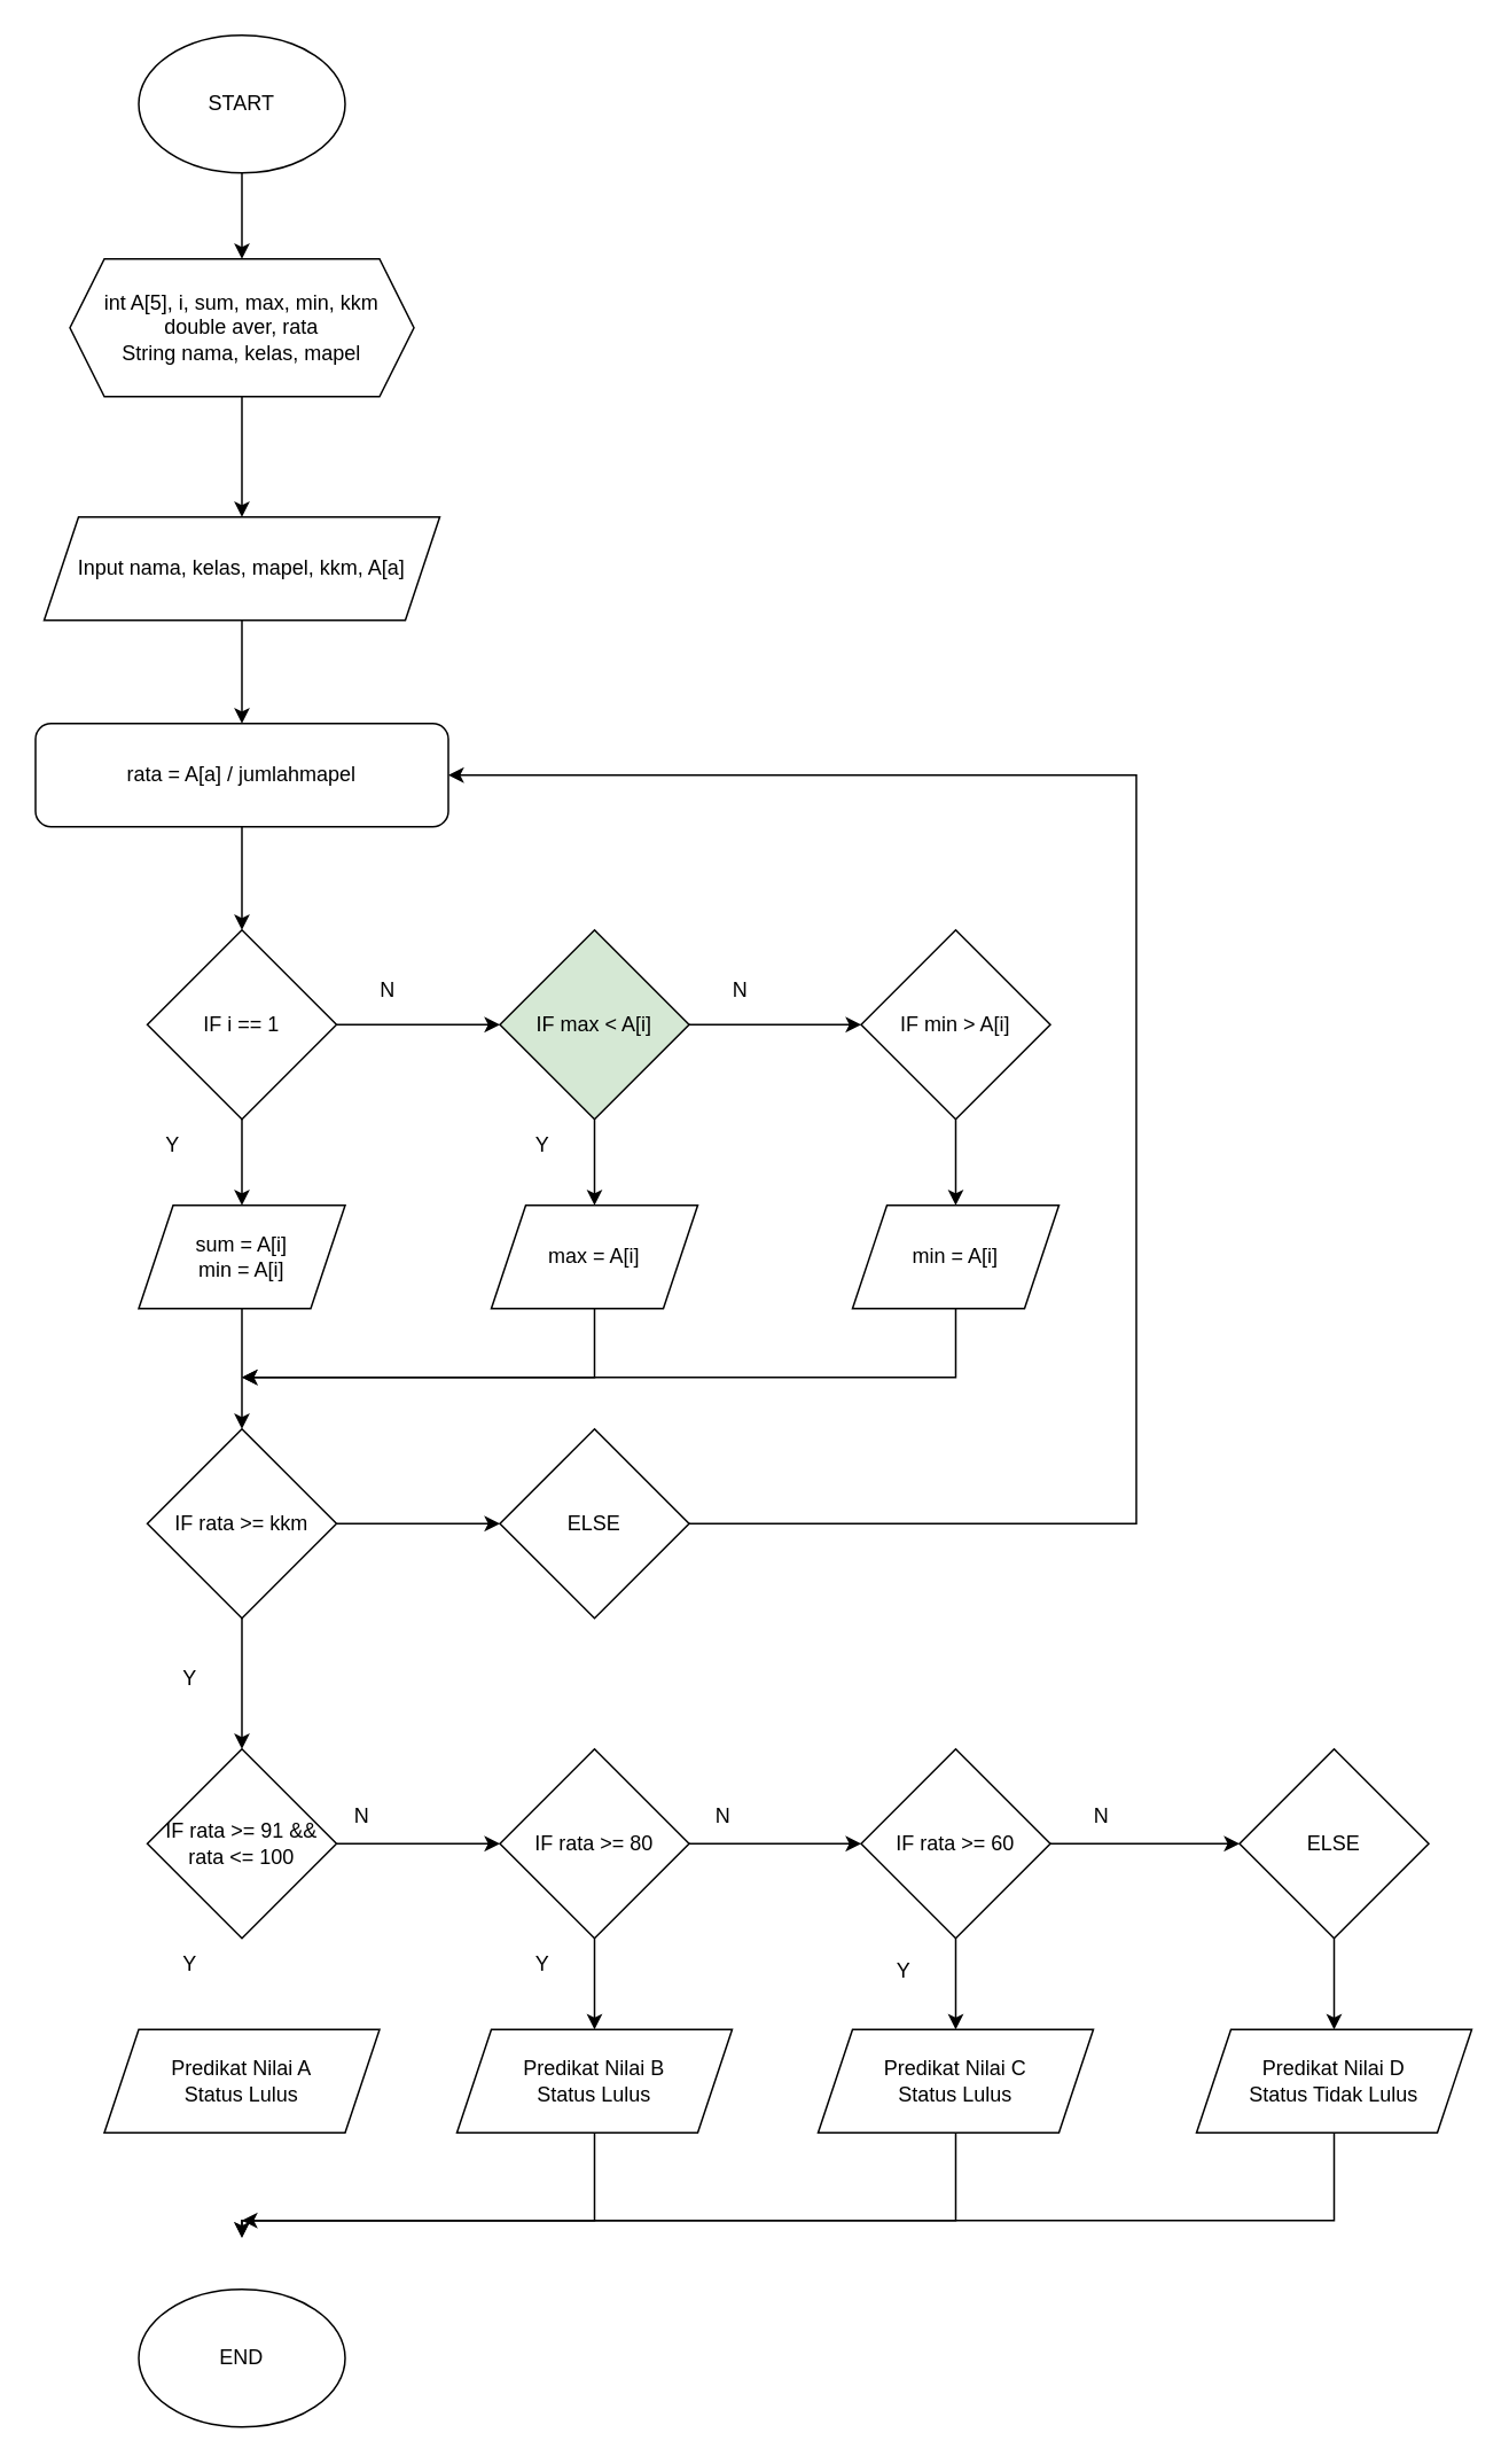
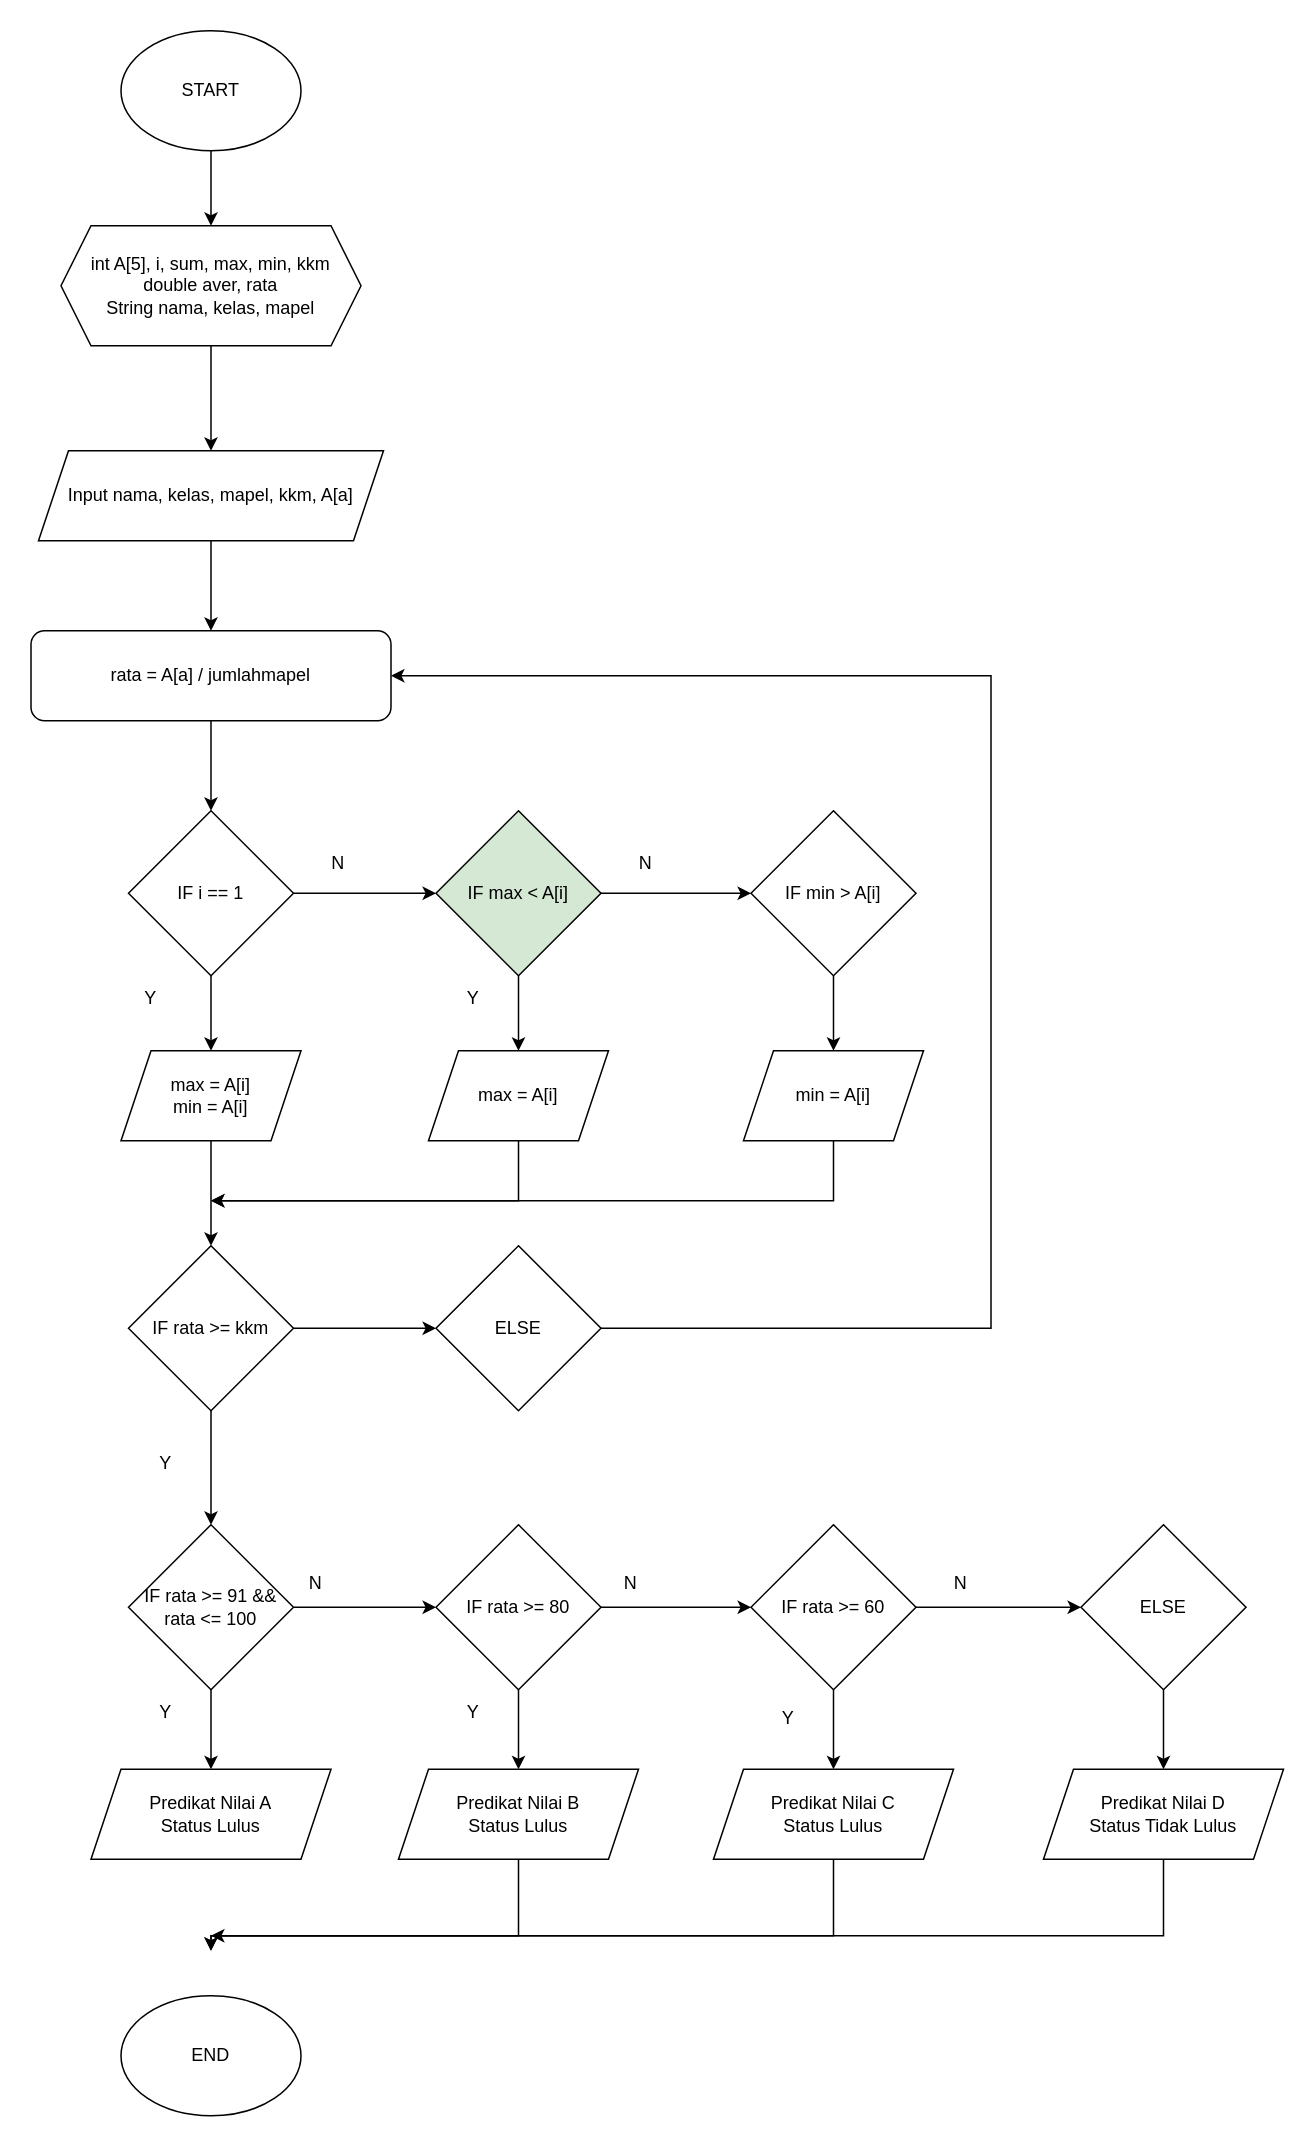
  <mxCell id="0" />
  <mxCell id="1" parent="0" />
  <mxCell id="2" style="edgeStyle=orthogonalEdgeStyle;rounded=0;orthogonalLoop=1;jettySize=auto;html=1;entryX=0.5;entryY=0;entryDx=0;entryDy=0;" edge="1" parent="1" source="3" target="5"><mxGeometry relative="1" as="geometry" /></mxCell>
  <mxCell id="3" value="START" style="ellipse;whiteSpace=wrap;html=1;" vertex="1" parent="1"><mxGeometry x="80" y="20" width="120" height="80" as="geometry" /></mxCell>
  <mxCell id="4" style="edgeStyle=orthogonalEdgeStyle;rounded=0;orthogonalLoop=1;jettySize=auto;html=1;entryX=0.5;entryY=0;entryDx=0;entryDy=0;" edge="1" parent="1" source="5" target="7"><mxGeometry relative="1" as="geometry" /></mxCell>
  <mxCell id="5" value="int A[5], i, sum, max, min, kkm&lt;br&gt;double aver, rata&lt;br&gt;String nama, kelas, mapel" style="shape=hexagon;perimeter=hexagonPerimeter2;whiteSpace=wrap;html=1;fixedSize=1;" vertex="1" parent="1"><mxGeometry x="40" y="150" width="200" height="80" as="geometry" /></mxCell>
  <mxCell id="6" style="edgeStyle=orthogonalEdgeStyle;rounded=0;orthogonalLoop=1;jettySize=auto;html=1;entryX=0.5;entryY=0;entryDx=0;entryDy=0;" edge="1" parent="1" source="7" target="9"><mxGeometry relative="1" as="geometry" /></mxCell>
  <mxCell id="7" value="Input nama, kelas, mapel, kkm, A[a]" style="shape=parallelogram;perimeter=parallelogramPerimeter;whiteSpace=wrap;html=1;fixedSize=1;" vertex="1" parent="1"><mxGeometry x="25" y="300" width="230" height="60" as="geometry" /></mxCell>
  <mxCell id="8" style="edgeStyle=orthogonalEdgeStyle;rounded=0;orthogonalLoop=1;jettySize=auto;html=1;entryX=0.5;entryY=0;entryDx=0;entryDy=0;" edge="1" parent="1" source="9" target="12"><mxGeometry relative="1" as="geometry" /></mxCell>
  <mxCell id="9" value="rata = A[a] / jumlahmapel" style="whiteSpace=wrap;html=1;rounded=1;" vertex="1" parent="1"><mxGeometry x="20" y="420" width="240" height="60" as="geometry" /></mxCell>
  <mxCell id="10" style="edgeStyle=orthogonalEdgeStyle;rounded=0;orthogonalLoop=1;jettySize=auto;html=1;entryX=0.5;entryY=0;entryDx=0;entryDy=0;" edge="1" parent="1" source="12" target="39"><mxGeometry relative="1" as="geometry" /></mxCell>
  <mxCell id="11" style="edgeStyle=orthogonalEdgeStyle;rounded=0;orthogonalLoop=1;jettySize=auto;html=1;" edge="1" parent="1" source="12" target="15"><mxGeometry relative="1" as="geometry" /></mxCell>
  <mxCell id="12" value="IF i == 1" style="rhombus;whiteSpace=wrap;html=1;" vertex="1" parent="1"><mxGeometry x="85" y="540" width="110" height="110" as="geometry" /></mxCell>
  <mxCell id="13" style="edgeStyle=orthogonalEdgeStyle;rounded=0;orthogonalLoop=1;jettySize=auto;html=1;" edge="1" parent="1" source="15" target="17"><mxGeometry relative="1" as="geometry" /></mxCell>
  <mxCell id="14" style="edgeStyle=orthogonalEdgeStyle;rounded=0;orthogonalLoop=1;jettySize=auto;html=1;entryX=0.5;entryY=0;entryDx=0;entryDy=0;" edge="1" parent="1" source="15" target="35"><mxGeometry relative="1" as="geometry" /></mxCell>
  <mxCell id="15" value="IF max &amp;lt; A[i]" style="rhombus;whiteSpace=wrap;html=1;fillColor=#d5e8d4;" vertex="1" parent="1"><mxGeometry x="290" y="540" width="110" height="110" as="geometry" /></mxCell>
  <mxCell id="16" style="edgeStyle=orthogonalEdgeStyle;rounded=0;orthogonalLoop=1;jettySize=auto;html=1;entryX=0.5;entryY=0;entryDx=0;entryDy=0;" edge="1" parent="1" source="17" target="37"><mxGeometry relative="1" as="geometry" /></mxCell>
  <mxCell id="17" value="IF min &amp;gt; A[i]" style="rhombus;whiteSpace=wrap;html=1;" vertex="1" parent="1"><mxGeometry x="500" y="540" width="110" height="110" as="geometry" /></mxCell>
+ <mxCell id="18" style="edgeStyle=orthogonalEdgeStyle;rounded=0;orthogonalLoop=1;jettySize=auto;html=1;entryX=0.5;entryY=0;entryDx=0;entryDy=0;" edge="1" parent="1" source="20" target="40"><mxGeometry relative="1" as="geometry" /></mxCell>
  <mxCell id="19" style="edgeStyle=orthogonalEdgeStyle;rounded=0;orthogonalLoop=1;jettySize=auto;html=1;entryX=0;entryY=0.5;entryDx=0;entryDy=0;" edge="1" parent="1" source="20" target="23"><mxGeometry relative="1" as="geometry" /></mxCell>
  <mxCell id="20" value="IF&amp;nbsp;rata &amp;gt;= 91 &amp;amp;&amp;amp; rata &amp;lt;= 100" style="rhombus;whiteSpace=wrap;html=1;" vertex="1" parent="1"><mxGeometry x="85" y="1016" width="110" height="110" as="geometry" /></mxCell>
  <mxCell id="21" style="edgeStyle=orthogonalEdgeStyle;rounded=0;orthogonalLoop=1;jettySize=auto;html=1;entryX=0.5;entryY=0;entryDx=0;entryDy=0;" edge="1" parent="1" source="23" target="42"><mxGeometry relative="1" as="geometry" /></mxCell>
  <mxCell id="22" style="edgeStyle=orthogonalEdgeStyle;rounded=0;orthogonalLoop=1;jettySize=auto;html=1;entryX=0;entryY=0.5;entryDx=0;entryDy=0;" edge="1" parent="1" source="23" target="26"><mxGeometry relative="1" as="geometry" /></mxCell>
  <mxCell id="23" value="IF&amp;nbsp;rata &amp;gt;= 80" style="rhombus;whiteSpace=wrap;html=1;" vertex="1" parent="1"><mxGeometry x="290" y="1016" width="110" height="110" as="geometry" /></mxCell>
  <mxCell id="24" style="edgeStyle=orthogonalEdgeStyle;rounded=0;orthogonalLoop=1;jettySize=auto;html=1;entryX=0.5;entryY=0;entryDx=0;entryDy=0;" edge="1" parent="1" source="26" target="44"><mxGeometry relative="1" as="geometry" /></mxCell>
  <mxCell id="25" style="edgeStyle=orthogonalEdgeStyle;rounded=0;orthogonalLoop=1;jettySize=auto;html=1;entryX=0;entryY=0.5;entryDx=0;entryDy=0;" edge="1" parent="1" source="26" target="28"><mxGeometry relative="1" as="geometry" /></mxCell>
  <mxCell id="26" value="IF&amp;nbsp;rata &amp;gt;= 60" style="rhombus;whiteSpace=wrap;html=1;" vertex="1" parent="1"><mxGeometry x="500" y="1016" width="110" height="110" as="geometry" /></mxCell>
  <mxCell id="27" style="edgeStyle=orthogonalEdgeStyle;rounded=0;orthogonalLoop=1;jettySize=auto;html=1;entryX=0.5;entryY=0;entryDx=0;entryDy=0;" edge="1" parent="1" source="28" target="46"><mxGeometry relative="1" as="geometry" /></mxCell>
  <mxCell id="28" value="ELSE" style="rhombus;whiteSpace=wrap;html=1;" vertex="1" parent="1"><mxGeometry x="720" y="1016" width="110" height="110" as="geometry" /></mxCell>
  <mxCell id="29" style="edgeStyle=orthogonalEdgeStyle;rounded=0;orthogonalLoop=1;jettySize=auto;html=1;entryX=0.5;entryY=0;entryDx=0;entryDy=0;" edge="1" parent="1" source="31" target="20"><mxGeometry relative="1" as="geometry" /></mxCell>
  <mxCell id="30" style="edgeStyle=orthogonalEdgeStyle;rounded=0;orthogonalLoop=1;jettySize=auto;html=1;entryX=0;entryY=0.5;entryDx=0;entryDy=0;" edge="1" parent="1" source="31" target="33"><mxGeometry relative="1" as="geometry" /></mxCell>
  <mxCell id="31" value="IF rata &amp;gt;= kkm" style="rhombus;whiteSpace=wrap;html=1;" vertex="1" parent="1"><mxGeometry x="85" y="830" width="110" height="110" as="geometry" /></mxCell>
  <mxCell id="32" style="edgeStyle=orthogonalEdgeStyle;rounded=0;orthogonalLoop=1;jettySize=auto;html=1;entryX=1;entryY=0.5;entryDx=0;entryDy=0;" edge="1" parent="1" source="33" target="9"><mxGeometry relative="1" as="geometry"><Array as="points"><mxPoint x="660" y="885" /><mxPoint x="660" y="450" /></Array></mxGeometry></mxCell>
  <mxCell id="33" value="ELSE" style="rhombus;whiteSpace=wrap;html=1;" vertex="1" parent="1"><mxGeometry x="290" y="830" width="110" height="110" as="geometry" /></mxCell>
  <mxCell id="34" style="edgeStyle=orthogonalEdgeStyle;rounded=0;orthogonalLoop=1;jettySize=auto;html=1;" edge="1" parent="1" source="35"><mxGeometry relative="1" as="geometry"><mxPoint x="140" y="800" as="targetPoint" /><Array as="points"><mxPoint x="345" y="800" /></Array></mxGeometry></mxCell>
  <mxCell id="35" value="max = A[i]" style="shape=parallelogram;perimeter=parallelogramPerimeter;whiteSpace=wrap;html=1;fixedSize=1;" vertex="1" parent="1"><mxGeometry x="285" y="700" width="120" height="60" as="geometry" /></mxCell>
  <mxCell id="36" style="edgeStyle=orthogonalEdgeStyle;rounded=0;orthogonalLoop=1;jettySize=auto;html=1;" edge="1" parent="1" source="37"><mxGeometry relative="1" as="geometry"><mxPoint x="140" y="800" as="targetPoint" /><Array as="points"><mxPoint x="555" y="800" /></Array></mxGeometry></mxCell>
  <mxCell id="37" value="min = A[i]" style="shape=parallelogram;perimeter=parallelogramPerimeter;whiteSpace=wrap;html=1;fixedSize=1;" vertex="1" parent="1"><mxGeometry x="495" y="700" width="120" height="60" as="geometry" /></mxCell>
  <mxCell id="38" style="edgeStyle=orthogonalEdgeStyle;rounded=0;orthogonalLoop=1;jettySize=auto;html=1;entryX=0.5;entryY=0;entryDx=0;entryDy=0;" edge="1" parent="1" source="39" target="31"><mxGeometry relative="1" as="geometry" /></mxCell>
- <mxCell id="39" value="&lt;span&gt;sum = A[i]&lt;/span&gt;&lt;br&gt;&lt;span&gt;min = A[i]&lt;/span&gt;" style="shape=parallelogram;perimeter=parallelogramPerimeter;whiteSpace=wrap;html=1;fixedSize=1;" vertex="1" parent="1"><mxGeometry x="80" y="700" width="120" height="60" as="geometry" /></mxCell>
+ <mxCell id="39" value="&lt;span&gt;max = A[i]&lt;/span&gt;&lt;br&gt;&lt;span&gt;min = A[i]&lt;/span&gt;" style="shape=parallelogram;perimeter=parallelogramPerimeter;whiteSpace=wrap;html=1;fixedSize=1;" vertex="1" parent="1"><mxGeometry x="80" y="700" width="120" height="60" as="geometry" /></mxCell>
  <mxCell id="40" value="Predikat Nilai A&lt;br&gt;Status Lulus" style="shape=parallelogram;perimeter=parallelogramPerimeter;whiteSpace=wrap;html=1;fixedSize=1;" vertex="1" parent="1"><mxGeometry x="60" y="1179" width="160" height="60" as="geometry" /></mxCell>
  <mxCell id="41" style="edgeStyle=orthogonalEdgeStyle;rounded=0;orthogonalLoop=1;jettySize=auto;html=1;" edge="1" parent="1" source="42"><mxGeometry relative="1" as="geometry"><mxPoint x="140" y="1290" as="targetPoint" /><Array as="points"><mxPoint x="345" y="1290" /></Array></mxGeometry></mxCell>
  <mxCell id="42" value="Predikat Nilai B&lt;br&gt;Status Lulus" style="shape=parallelogram;perimeter=parallelogramPerimeter;whiteSpace=wrap;html=1;fixedSize=1;" vertex="1" parent="1"><mxGeometry x="265" y="1179" width="160" height="60" as="geometry" /></mxCell>
  <mxCell id="43" style="edgeStyle=orthogonalEdgeStyle;rounded=0;orthogonalLoop=1;jettySize=auto;html=1;" edge="1" parent="1" source="44"><mxGeometry relative="1" as="geometry"><mxPoint x="140" y="1300" as="targetPoint" /><Array as="points"><mxPoint x="555" y="1290" /><mxPoint x="140" y="1290" /></Array></mxGeometry></mxCell>
  <mxCell id="44" value="Predikat Nilai C&lt;br&gt;Status Lulus" style="shape=parallelogram;perimeter=parallelogramPerimeter;whiteSpace=wrap;html=1;fixedSize=1;" vertex="1" parent="1"><mxGeometry x="475" y="1179" width="160" height="60" as="geometry" /></mxCell>
  <mxCell id="45" style="edgeStyle=orthogonalEdgeStyle;rounded=0;orthogonalLoop=1;jettySize=auto;html=1;" edge="1" parent="1" source="46"><mxGeometry relative="1" as="geometry"><mxPoint x="140" y="1300" as="targetPoint" /><Array as="points"><mxPoint x="775" y="1290" /><mxPoint x="140" y="1290" /></Array></mxGeometry></mxCell>
  <mxCell id="46" value="Predikat Nilai D&lt;br&gt;Status Tidak Lulus" style="shape=parallelogram;perimeter=parallelogramPerimeter;whiteSpace=wrap;html=1;fixedSize=1;" vertex="1" parent="1"><mxGeometry x="695" y="1179" width="160" height="60" as="geometry" /></mxCell>
  <mxCell id="47" value="END" style="ellipse;whiteSpace=wrap;html=1;" vertex="1" parent="1"><mxGeometry x="80" y="1330" width="120" height="80" as="geometry" /></mxCell>
  <mxCell id="48" value="Y" style="text;html=1;strokeColor=none;fillColor=none;align=center;verticalAlign=middle;whiteSpace=wrap;rounded=0;" vertex="1" parent="1"><mxGeometry x="70" y="650" width="60" height="30" as="geometry" /></mxCell>
  <mxCell id="49" value="N" style="text;html=1;strokeColor=none;fillColor=none;align=center;verticalAlign=middle;whiteSpace=wrap;rounded=0;" vertex="1" parent="1"><mxGeometry x="195" y="560" width="60" height="30" as="geometry" /></mxCell>
  <mxCell id="50" value="N" style="text;html=1;strokeColor=none;fillColor=none;align=center;verticalAlign=middle;whiteSpace=wrap;rounded=0;" vertex="1" parent="1"><mxGeometry x="400" y="560" width="60" height="30" as="geometry" /></mxCell>
  <mxCell id="51" value="Y" style="text;html=1;strokeColor=none;fillColor=none;align=center;verticalAlign=middle;whiteSpace=wrap;rounded=0;" vertex="1" parent="1"><mxGeometry x="285" y="650" width="60" height="30" as="geometry" /></mxCell>
  <mxCell id="52" value="Y" style="text;html=1;strokeColor=none;fillColor=none;align=center;verticalAlign=middle;whiteSpace=wrap;rounded=0;" vertex="1" parent="1"><mxGeometry x="80" y="960" width="60" height="30" as="geometry" /></mxCell>
  <mxCell id="53" value="Y" style="text;html=1;strokeColor=none;fillColor=none;align=center;verticalAlign=middle;whiteSpace=wrap;rounded=0;" vertex="1" parent="1"><mxGeometry x="80" y="1126" width="60" height="30" as="geometry" /></mxCell>
  <mxCell id="54" value="Y" style="text;html=1;strokeColor=none;fillColor=none;align=center;verticalAlign=middle;whiteSpace=wrap;rounded=0;" vertex="1" parent="1"><mxGeometry x="285" y="1126" width="60" height="30" as="geometry" /></mxCell>
  <mxCell id="55" value="Y" style="text;html=1;strokeColor=none;fillColor=none;align=center;verticalAlign=middle;whiteSpace=wrap;rounded=0;" vertex="1" parent="1"><mxGeometry x="495" y="1130" width="60" height="30" as="geometry" /></mxCell>
  <mxCell id="56" value="N" style="text;html=1;strokeColor=none;fillColor=none;align=center;verticalAlign=middle;whiteSpace=wrap;rounded=0;" vertex="1" parent="1"><mxGeometry x="180" y="1040" width="60" height="30" as="geometry" /></mxCell>
  <mxCell id="57" value="N" style="text;html=1;strokeColor=none;fillColor=none;align=center;verticalAlign=middle;whiteSpace=wrap;rounded=0;" vertex="1" parent="1"><mxGeometry x="390" y="1040" width="60" height="30" as="geometry" /></mxCell>
  <mxCell id="58" value="N" style="text;html=1;strokeColor=none;fillColor=none;align=center;verticalAlign=middle;whiteSpace=wrap;rounded=0;" vertex="1" parent="1"><mxGeometry x="610" y="1040" width="60" height="30" as="geometry" /></mxCell>
